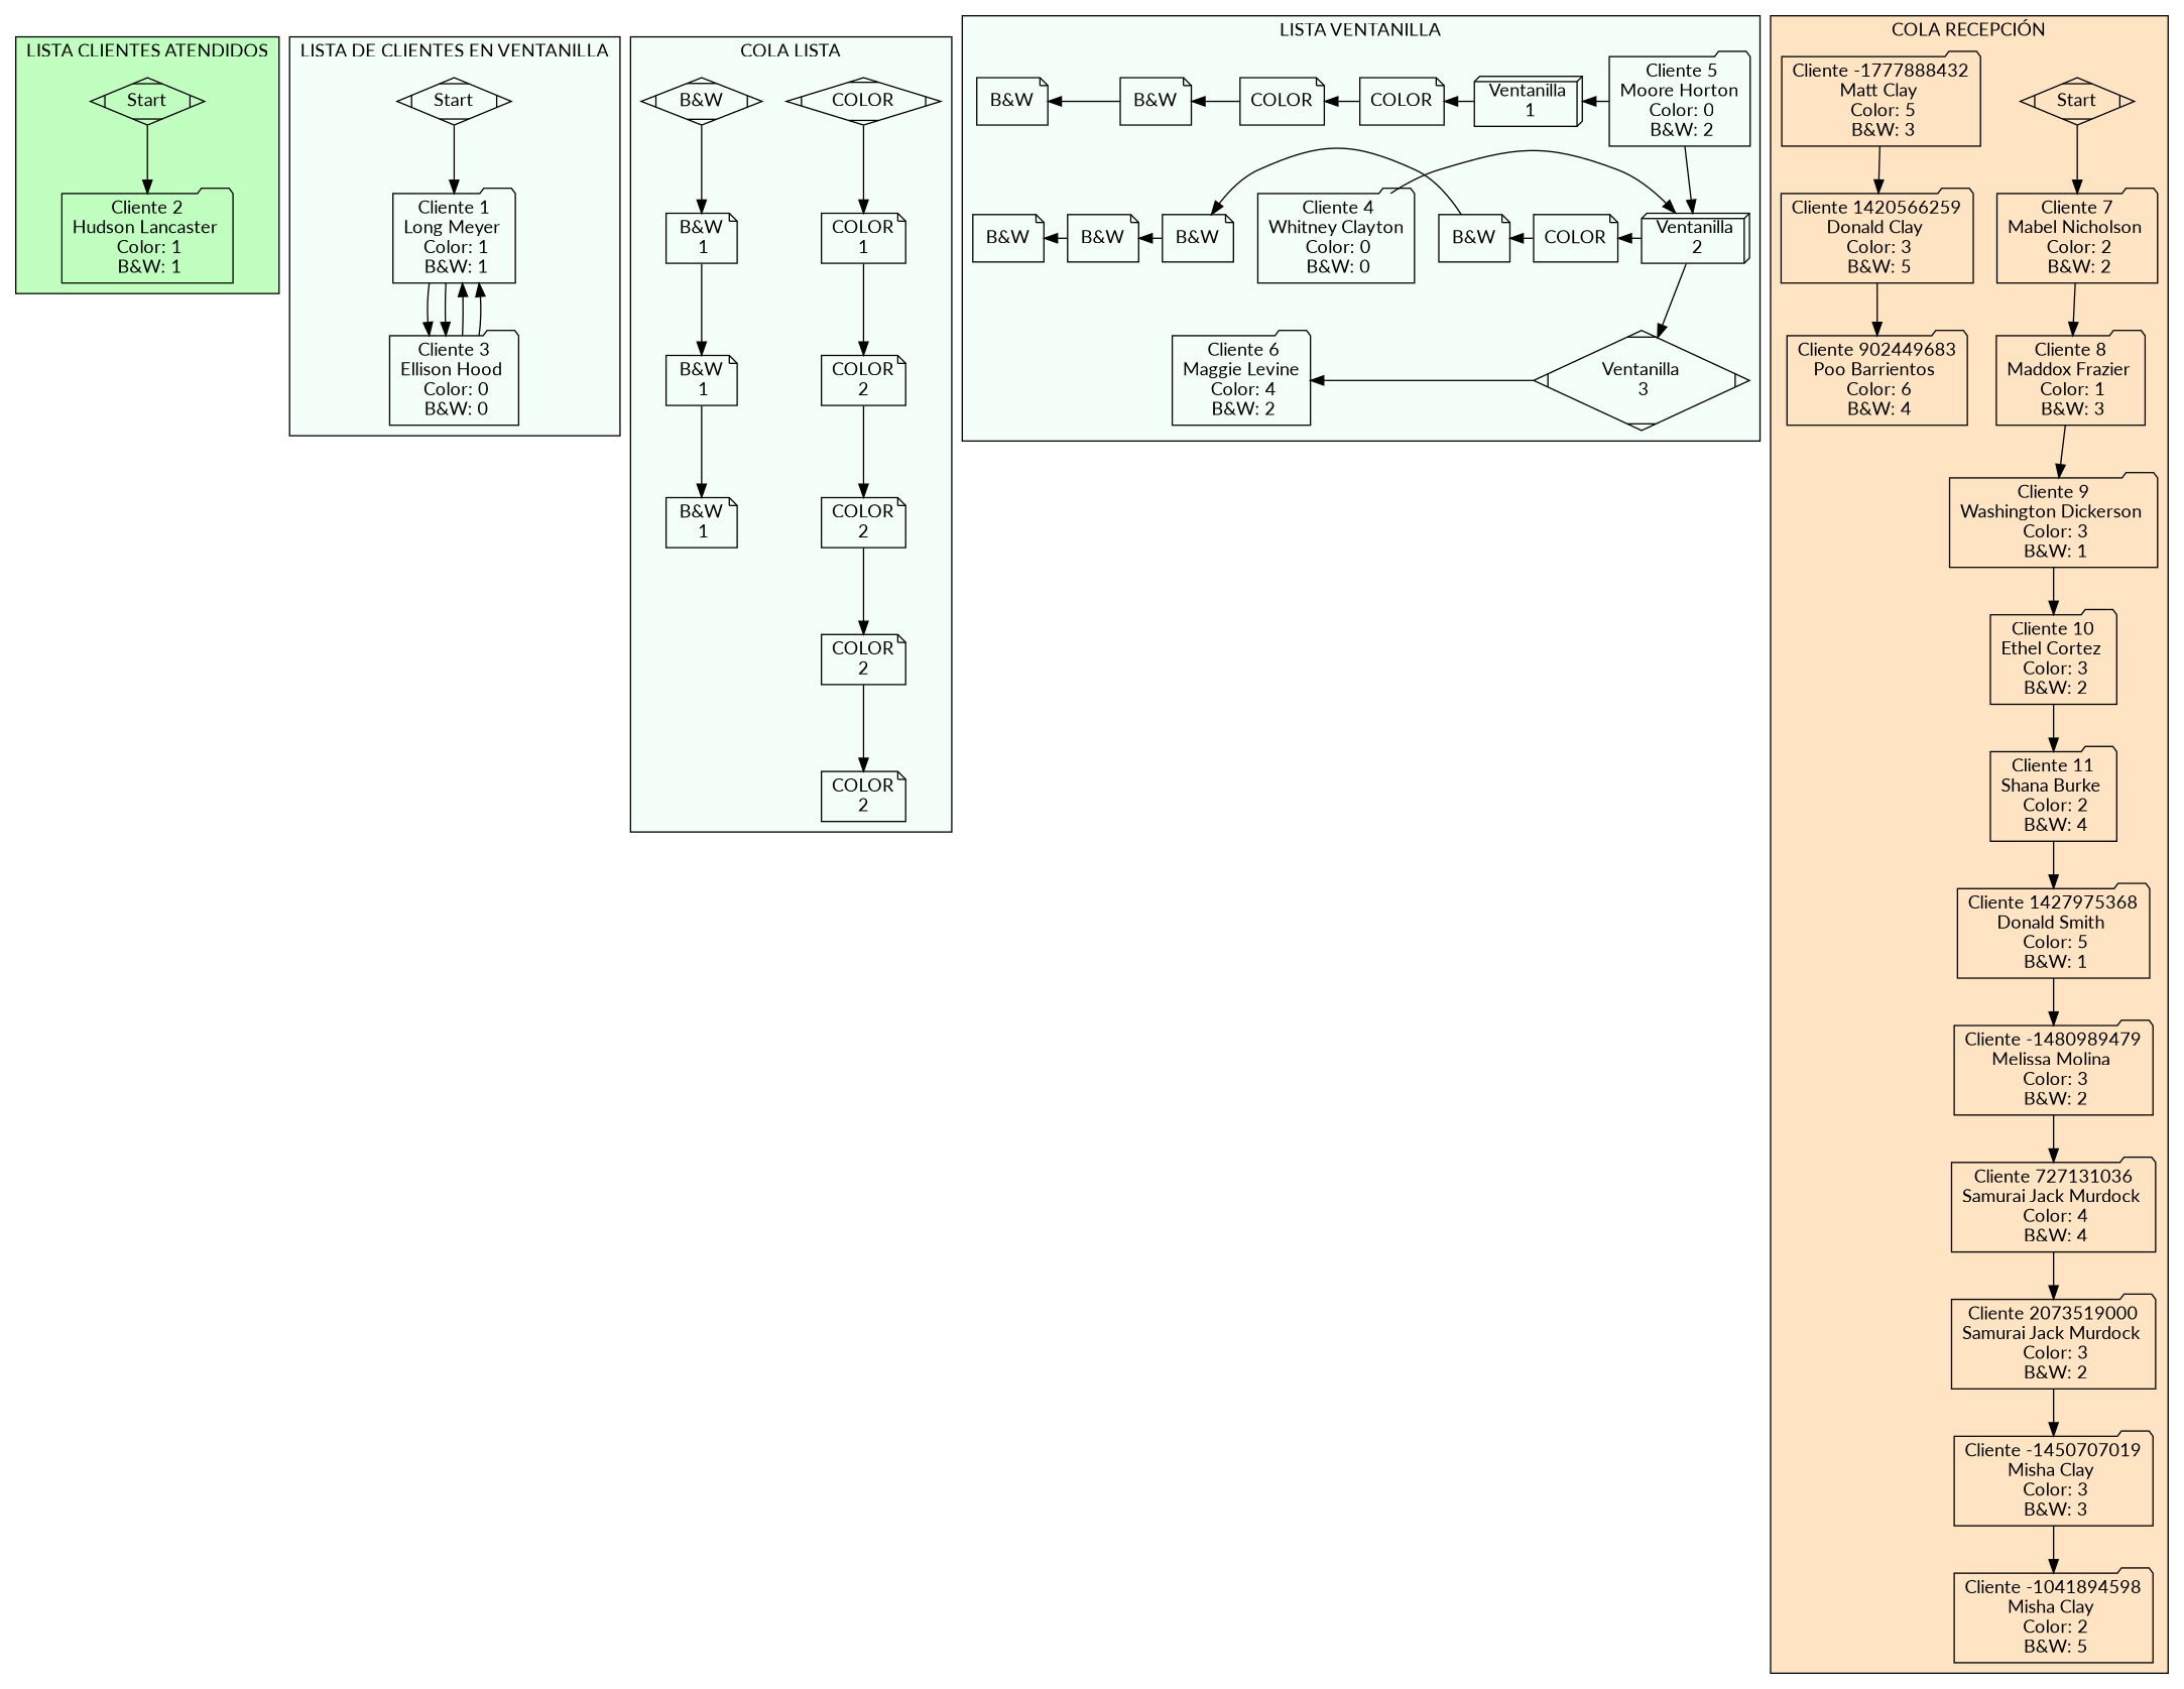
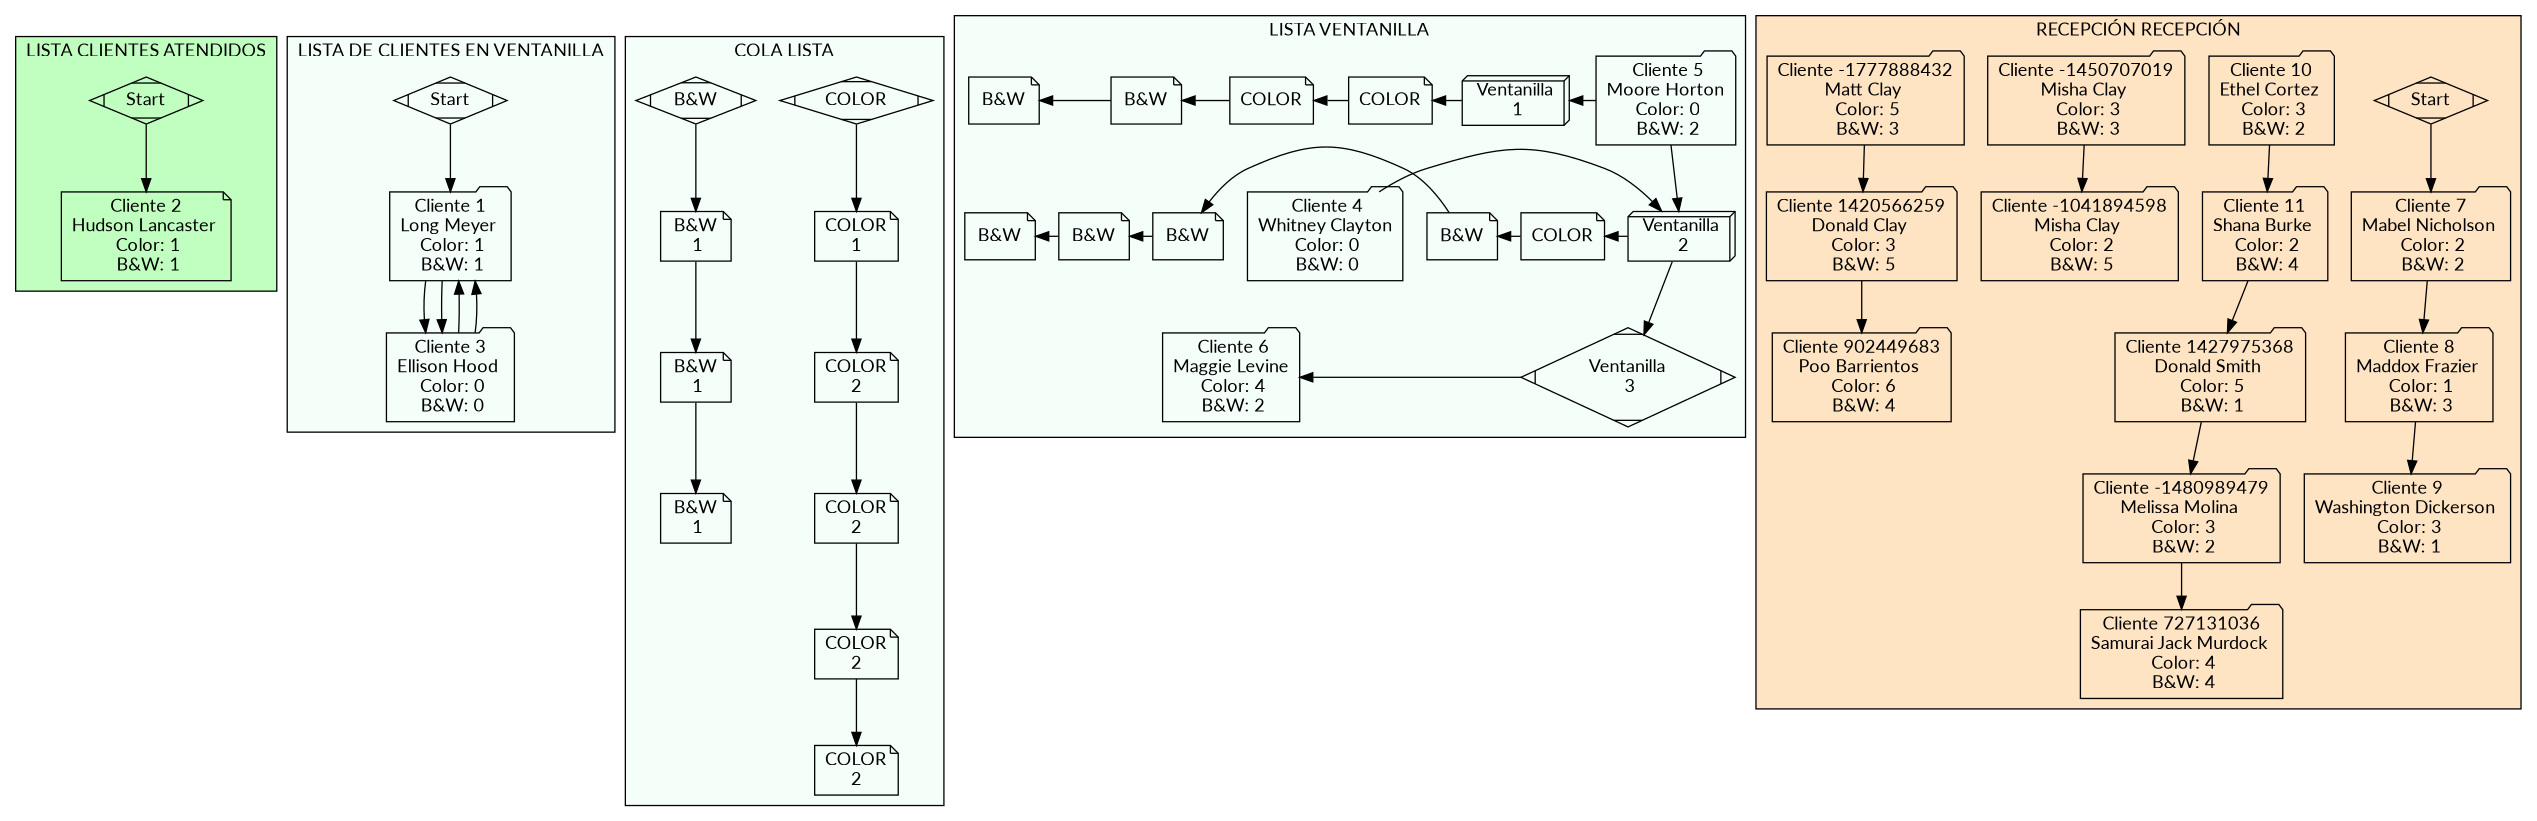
  digraph {
    fontname=Lato
    rankdir=TB
    node [fontname=Lato shape=folder]
    edge [fontname=Lato]
    n1 [label=Start shape=Mdiamond]
-   n2 [label="Cliente 2\nHudson Lancaster \n Color: 1\n B&W: 1"]
+   n2 [label="Cliente 2\nHudson Lancaster \n Color: 1\n B&W: 1" shape=note]
    n3 [label=Start shape=Mdiamond]
    n4 [label="Cliente 1\nLong Meyer \n Color: 1\n B&W: 1"]
    n5 [label="Cliente 3\nEllison Hood \n Color: 0\n B&W: 0"]
    n6 [label=COLOR shape=Mdiamond]
    n7 [label="COLOR\n 1 " shape=note]
    n8 [label="B&W" shape=Mdiamond]
    n9 [label="B&W\n 1" shape=note]
    n10 [label="COLOR\n 2 " shape=note]
    n11 [label="COLOR\n 2 " shape=note]
    n12 [label="COLOR\n 2 " shape=note]
    n13 [label="COLOR\n 2 " shape=note]
    n14 [label="B&W\n 1" shape=note]
    n15 [label="B&W\n 1" shape=note]
    n16 [label=" Cliente 5\nMoore Horton\n Color: 0\n B&W: 2"]
    n17 [label=" Ventanilla \n 1" shape=box3d]
    n18 [label=COLOR shape=note]
    n19 [label=COLOR shape=note]
    n20 [label="B&W" shape=note]
    n21 [label="B&W" shape=note]
    n22 [label=COLOR shape=note]
    n23 [label="B&W" shape=note]
    n24 [label=" Cliente 4\nWhitney Clayton\n Color: 0\n B&W: 0"]
    n25 [label=" Ventanilla \n 2" shape=box3d]
    n26 [label="B&W" shape=note]
    n27 [label="B&W" shape=note]
    n28 [label="B&W" shape=note]
    n29 [label=" Cliente 6\nMaggie Levine\n Color: 4\n B&W: 2"]
    n30 [label=" Ventanilla \n 3" shape=Mdiamond]
    n31 [label=Start shape=Mdiamond]
    n32 [label="Cliente 7\nMabel Nicholson \n Color: 2\n B&W: 2"]
    n33 [label="Cliente 8\nMaddox Frazier \n Color: 1\n B&W: 3"]
    n34 [label="Cliente 9\nWashington Dickerson \n Color: 3\n B&W: 1"]
    n35 [label="Cliente 10\nEthel Cortez \n Color: 3\n B&W: 2"]
    n36 [label="Cliente 11\nShana Burke \n Color: 2\n B&W: 4"]
    n37 [label="Cliente 1427975368\nDonald Smith \n Color: 5\n B&W: 1"]
    n38 [label="Cliente -1480989479\nMelissa Molina \n Color: 3\n B&W: 2"]
    n39 [label="Cliente 727131036\nSamurai Jack Murdock \n Color: 4\n B&W: 4"]
-   n40 [label="Cliente 2073519000\nSamurai Jack Murdock \n Color: 3\n B&W: 2"]
    n41 [label="Cliente -1450707019\nMisha Clay \n Color: 3\n B&W: 3"]
    n42 [label="Cliente -1041894598\nMisha Clay \n Color: 2\n B&W: 5"]
    n43 [label="Cliente -1777888432\nMatt Clay \n Color: 5\n B&W: 3"]
    n44 [label="Cliente 1420566259\nDonald Clay \n Color: 3\n B&W: 5"]
    n45 [label="Cliente 902449683\nPoo Barrientos \n Color: 6\n B&W: 4"]
    subgraph cluster_1 {
      bgcolor=darkseagreen1
      label="LISTA CLIENTES ATENDIDOS"
      n1
      n2
    }
    subgraph cluster_2 {
      bgcolor=mintcream
      label="LISTA DE CLIENTES EN VENTANILLA"
      n3
      n4
      n5
    }
    subgraph cluster_3 {
      bgcolor=mintcream
      label="COLA LISTA"
      n6
      n7
      n8
      n9
      n10
      n11
      n12
      n13
      n14
      n15
    }
    subgraph cluster_4 {
      bgcolor=mintcream
      label="LISTA VENTANILLA"
      subgraph sub_5 {
        bgcolor=mintcream
        label="LISTA VENTANILLA"
        rank=same
        n16
        n17
      }
      subgraph sub_6 {
        bgcolor=mintcream
        label="LISTA VENTANILLA"
        rank=same
        n17
        n18
      }
      subgraph sub_7 {
        bgcolor=mintcream
        label="LISTA VENTANILLA"
        rank=same
        n18
        n19
      }
      subgraph sub_8 {
        bgcolor=mintcream
        label="LISTA VENTANILLA"
        rank=same
        n17
        n18
      }
      subgraph sub_9 {
        bgcolor=mintcream
        label="LISTA VENTANILLA"
        rank=same
        n19
        n20
      }
      subgraph sub_10 {
        bgcolor=mintcream
        label="LISTA VENTANILLA"
        rank=same
        n17
        n19
      }
      subgraph sub_11 {
        bgcolor=mintcream
        label="LISTA VENTANILLA"
        rank=same
        n20
        n21
      }
      subgraph sub_12 {
        bgcolor=mintcream
        label="LISTA VENTANILLA"
        rank=same
        n17
        n20
      }
      subgraph sub_13 {
        bgcolor=mintcream
        label="LISTA VENTANILLA"
        rank=same
        n22
        n23
      }
      subgraph sub_14 {
        bgcolor=mintcream
        label="LISTA VENTANILLA"
        rank=same
        n17
        n21
      }
      subgraph sub_15 {
        bgcolor=mintcream
        label="LISTA VENTANILLA"
        rank=same
        n24
        n25
      }
      subgraph sub_16 {
        bgcolor=mintcream
        label="LISTA VENTANILLA"
        rank=same
        n22
        n25
      }
      subgraph sub_17 {
        bgcolor=mintcream
        label="LISTA VENTANILLA"
        rank=same
        n22
        n25
      }
      subgraph sub_18 {
        bgcolor=mintcream
        label="LISTA VENTANILLA"
        rank=same
        n23
        n26
      }
      subgraph sub_19 {
        bgcolor=mintcream
        label="LISTA VENTANILLA"
        rank=same
        n23
        n25
      }
      subgraph sub_20 {
        bgcolor=mintcream
        label="LISTA VENTANILLA"
        rank=same
        n26
        n27
      }
      subgraph sub_21 {
        bgcolor=mintcream
        label="LISTA VENTANILLA"
        rank=same
        n25
        n26
      }
      subgraph sub_22 {
        bgcolor=mintcream
        label="LISTA VENTANILLA"
        rank=same
        n27
        n28
      }
      subgraph sub_23 {
        bgcolor=mintcream
        label="LISTA VENTANILLA"
        rank=same
        n25
        n27
      }
      subgraph sub_24 {
        bgcolor=mintcream
        label="LISTA VENTANILLA"
        rank=same
        n25
        n28
      }
      subgraph sub_25 {
        bgcolor=mintcream
        label="LISTA VENTANILLA"
        rank=same
        n29
        n30
      }
    }
    subgraph cluster_26 {
      bgcolor=bisque
-     label="COLA RECEPCIÓN"
+     label="RECEPCIÓN RECEPCIÓN"
      n31
      n32
      n33
      n34
      n35
      n36
      n37
      n38
      n39
-     n40
      n41
      n42
      n43
      n44
      n45
    }
    n1 -> n2
    n3 -> n4
    n4 -> n5
    n4 -> n5
    n5 -> n4
    n5 -> n4
    n6 -> n7
    n7 -> n10
    n8 -> n9
    n9 -> n14
    n10 -> n11
    n11 -> n12
    n12 -> n13
    n14 -> n15
    n16 -> n17 [constraint=false]
    n16 -> n25
    n17 -> n18 [constraint=false]
    n18 -> n19 [constraint=false]
    n19 -> n20 [constraint=false]
    n20 -> n21 [constraint=false]
    n22 -> n23 [constraint=false]
    n23 -> n26 [constraint=false]
    n24 -> n25 [constraint=false]
    n25 -> n22 [constraint=false]
    n25 -> n30
    n26 -> n27 [constraint=false]
    n27 -> n28 [constraint=false]
    n30 -> n29 [constraint=false]
    n31 -> n32
    n32 -> n33
    n33 -> n34
-   n34 -> n35
    n35 -> n36
    n36 -> n37
    n37 -> n38
    n38 -> n39
-   n39 -> n40
-   n40 -> n41
    n41 -> n42
    n43 -> n44
    n44 -> n45
  }
